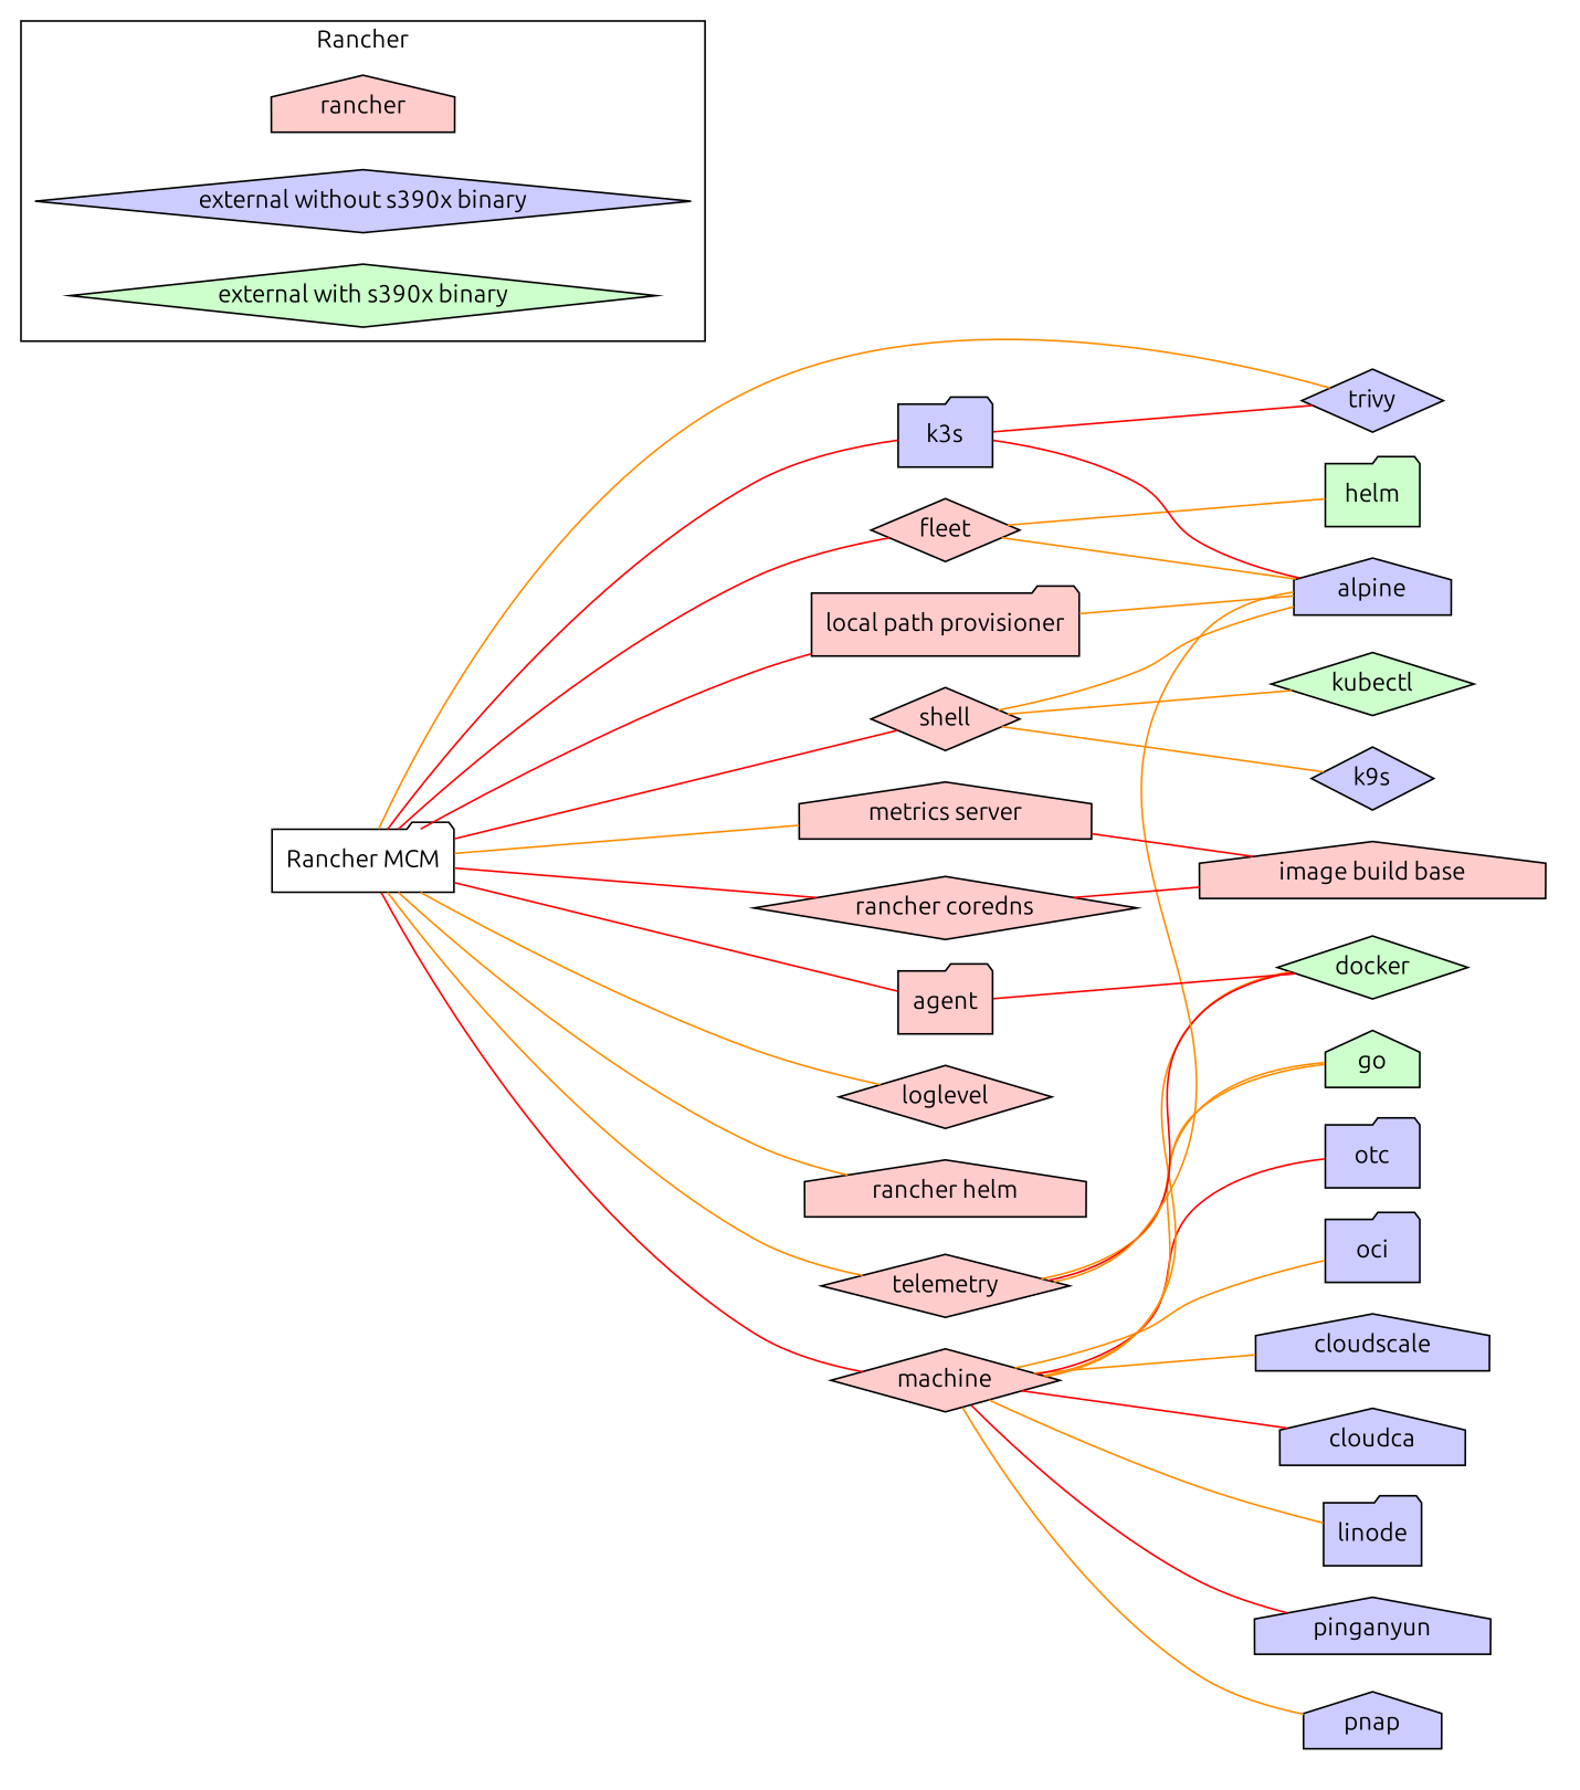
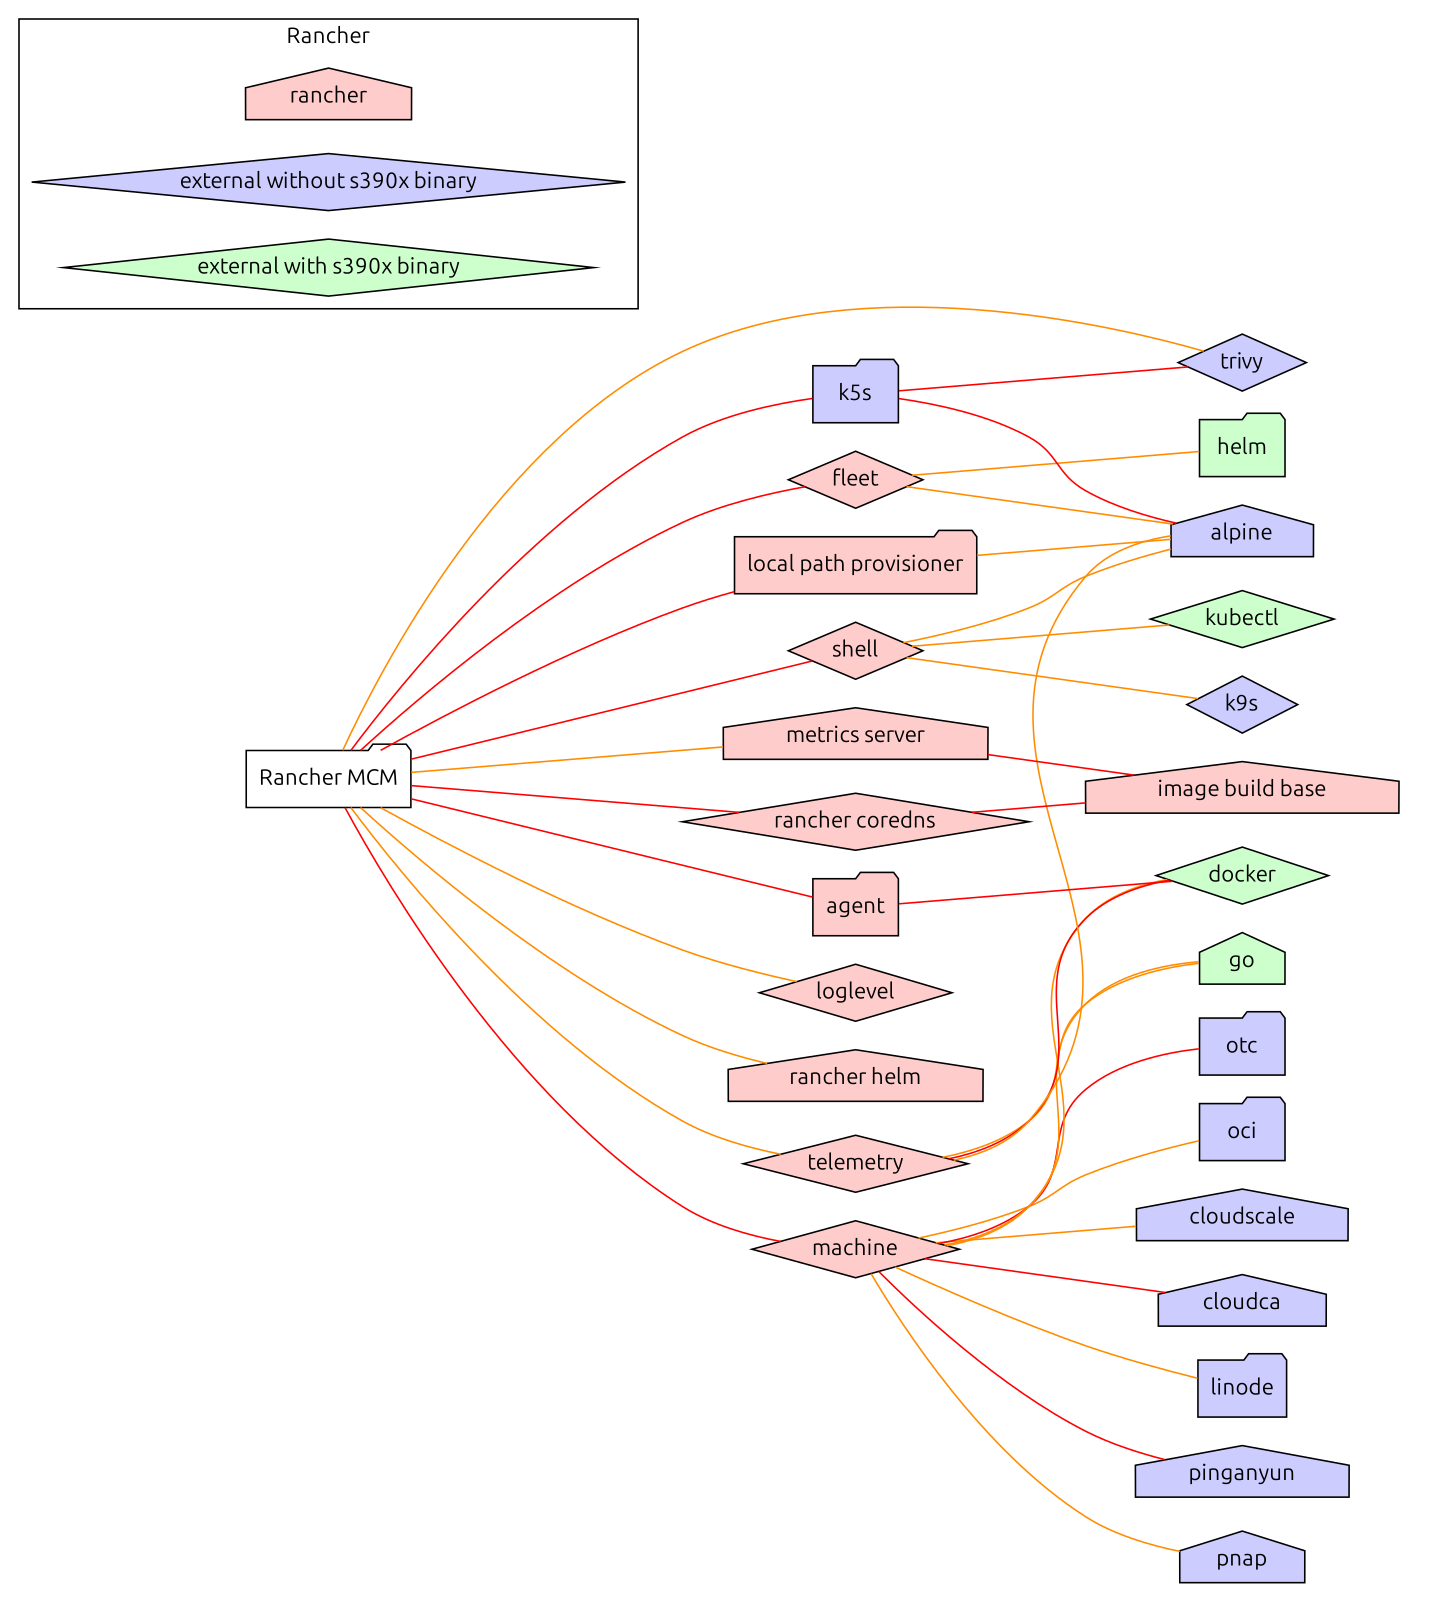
  graph {
    fontname=Ubuntu
    rankdir=LR
    node [fillcolor="#ccccff" fontname=Ubuntu shape=diamond style=filled]
    edge [color=darkorange fontname=Ubuntu]
    linode [shape=folder]
    cloudca [shape=house]
    cloudscale [shape=house]
    oci [shape=folder]
    otc [shape=folder]
    pnap [shape=house]
    pinganyun [shape=house]
    go [fillcolor="#ccffcc" shape=house]
    docker [fillcolor="#ccffcc"]
    machine [fillcolor="#ffcccc"]
    alpine [shape=house]
    telemetry [fillcolor="#ffcccc"]
    "rancher helm" [fillcolor="#ffcccc" shape=house]
    loglevel [fillcolor="#ffcccc"]
    "image build base" [fillcolor="#ffcccc" shape=house]
    "rancher coredns" [fillcolor="#ffcccc"]
    kubectl [fillcolor="#ccffcc"]
    k9s
    shell [fillcolor="#ffcccc"]
    "metrics server" [fillcolor="#ffcccc" shape=house]
    "local path provisioner" [fillcolor="#ffcccc" shape=folder]
    helm [fillcolor="#ccffcc" shape=folder]
    fleet [fillcolor="#ffcccc"]
    agent [fillcolor="#ffcccc" shape=folder]
    trivy
-   k3s [shape=folder]
+   k3s [shape=folder label=k5s]
    "Rancher MCM" [shape=folder fillcolor="" style=""]
    rancher [fillcolor="#ffcccc" shape=house]
    "external without s390x binary"
    "external with s390x binary" [fillcolor="#ccffcc" weight=100]
    subgraph cluster_1 {
      color=transparent
      linode
      cloudca
      cloudscale
      oci
      otc
      pnap
      pinganyun
      go
      docker
      machine
      alpine
      telemetry
      "rancher helm"
      loglevel
      "image build base"
      "rancher coredns"
      kubectl
      k9s
      shell
      "metrics server"
      "local path provisioner"
      helm
      fleet
      agent
      trivy
      k3s
      "Rancher MCM"
    }
    subgraph cluster_2 {
      color=black
      label=Rancher
      shape=rectangle
      rancher
      "external without s390x binary"
      "external with s390x binary"
    }
    machine -- linode
    machine -- cloudca [color=red]
    machine -- cloudscale
    machine -- oci
    machine -- otc [color=red]
    machine -- pnap
    machine -- pinganyun [color=red]
    machine -- go
    machine -- docker
    telemetry -- go
    telemetry -- docker [color=red]
    telemetry -- alpine
    "rancher coredns" -- "image build base" [color=red]
    shell -- alpine
    shell -- kubectl
    shell -- k9s
    "metrics server" -- "image build base" [color=red]
    "local path provisioner" -- alpine
    fleet -- alpine
    fleet -- helm
    agent -- docker [color=red]
    k3s -- alpine [color=red]
    k3s -- trivy [color=red]
    "Rancher MCM" -- machine [color=red]
    "Rancher MCM" -- telemetry
    "Rancher MCM" -- "rancher helm"
    "Rancher MCM" -- loglevel
    "Rancher MCM" -- "rancher coredns" [color=red]
    "Rancher MCM" -- shell [color=red]
    "Rancher MCM" -- "metrics server"
    "Rancher MCM" -- "local path provisioner" [color=red]
    "Rancher MCM" -- fleet [color=red]
    "Rancher MCM" -- agent [color=red]
    "Rancher MCM" -- trivy
    "Rancher MCM" -- k3s [color=red]
  }
